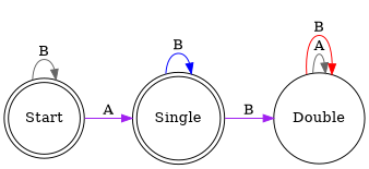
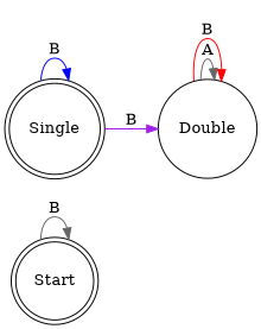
  digraph {
    rankdir=LR
    node [shape=doublecircle]
    edge [color=gray40]
    Start
    Single
    Double [shape=circle]
    Start -> Start [label=B]
-   Start -> Single [color=purple label=A]
    Single -> Single [color=blue label=B]
    Single -> Double [color=purple label=B]
    Double -> Double [label=A]
    Double -> Double [color=red label=B]
  }
